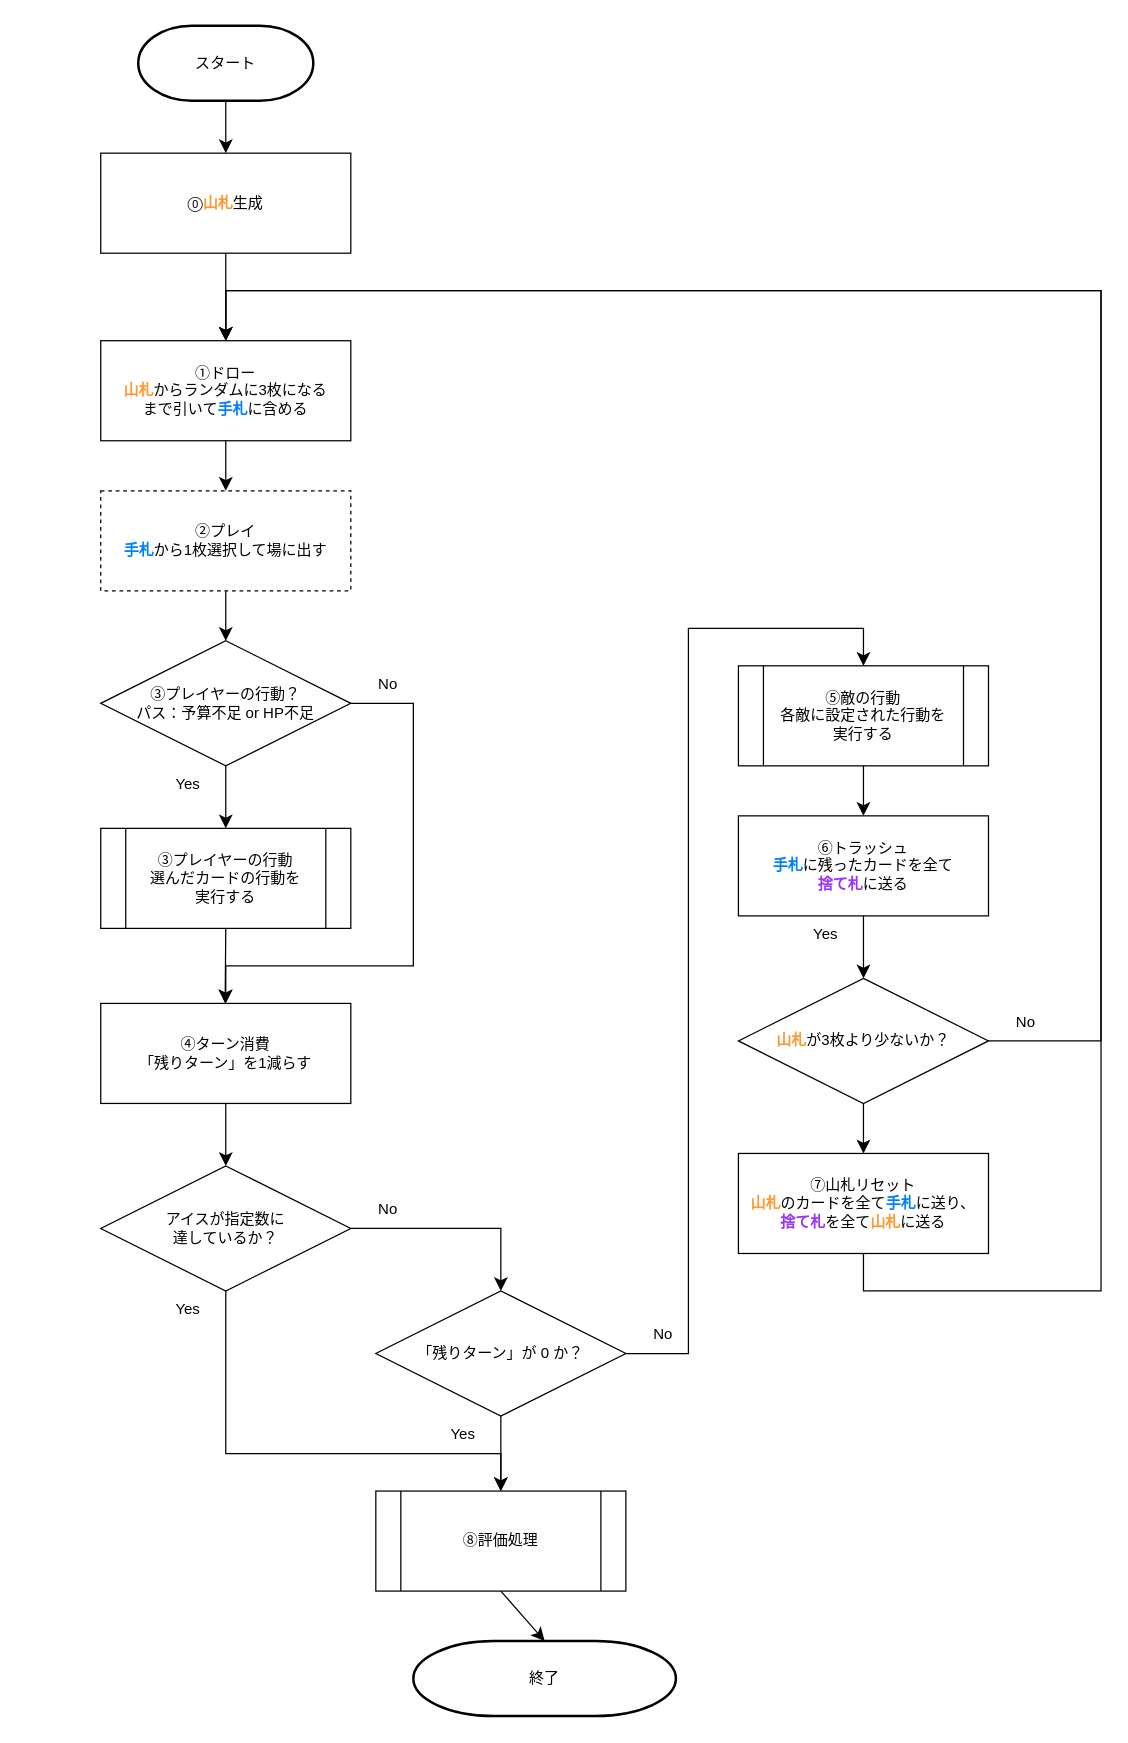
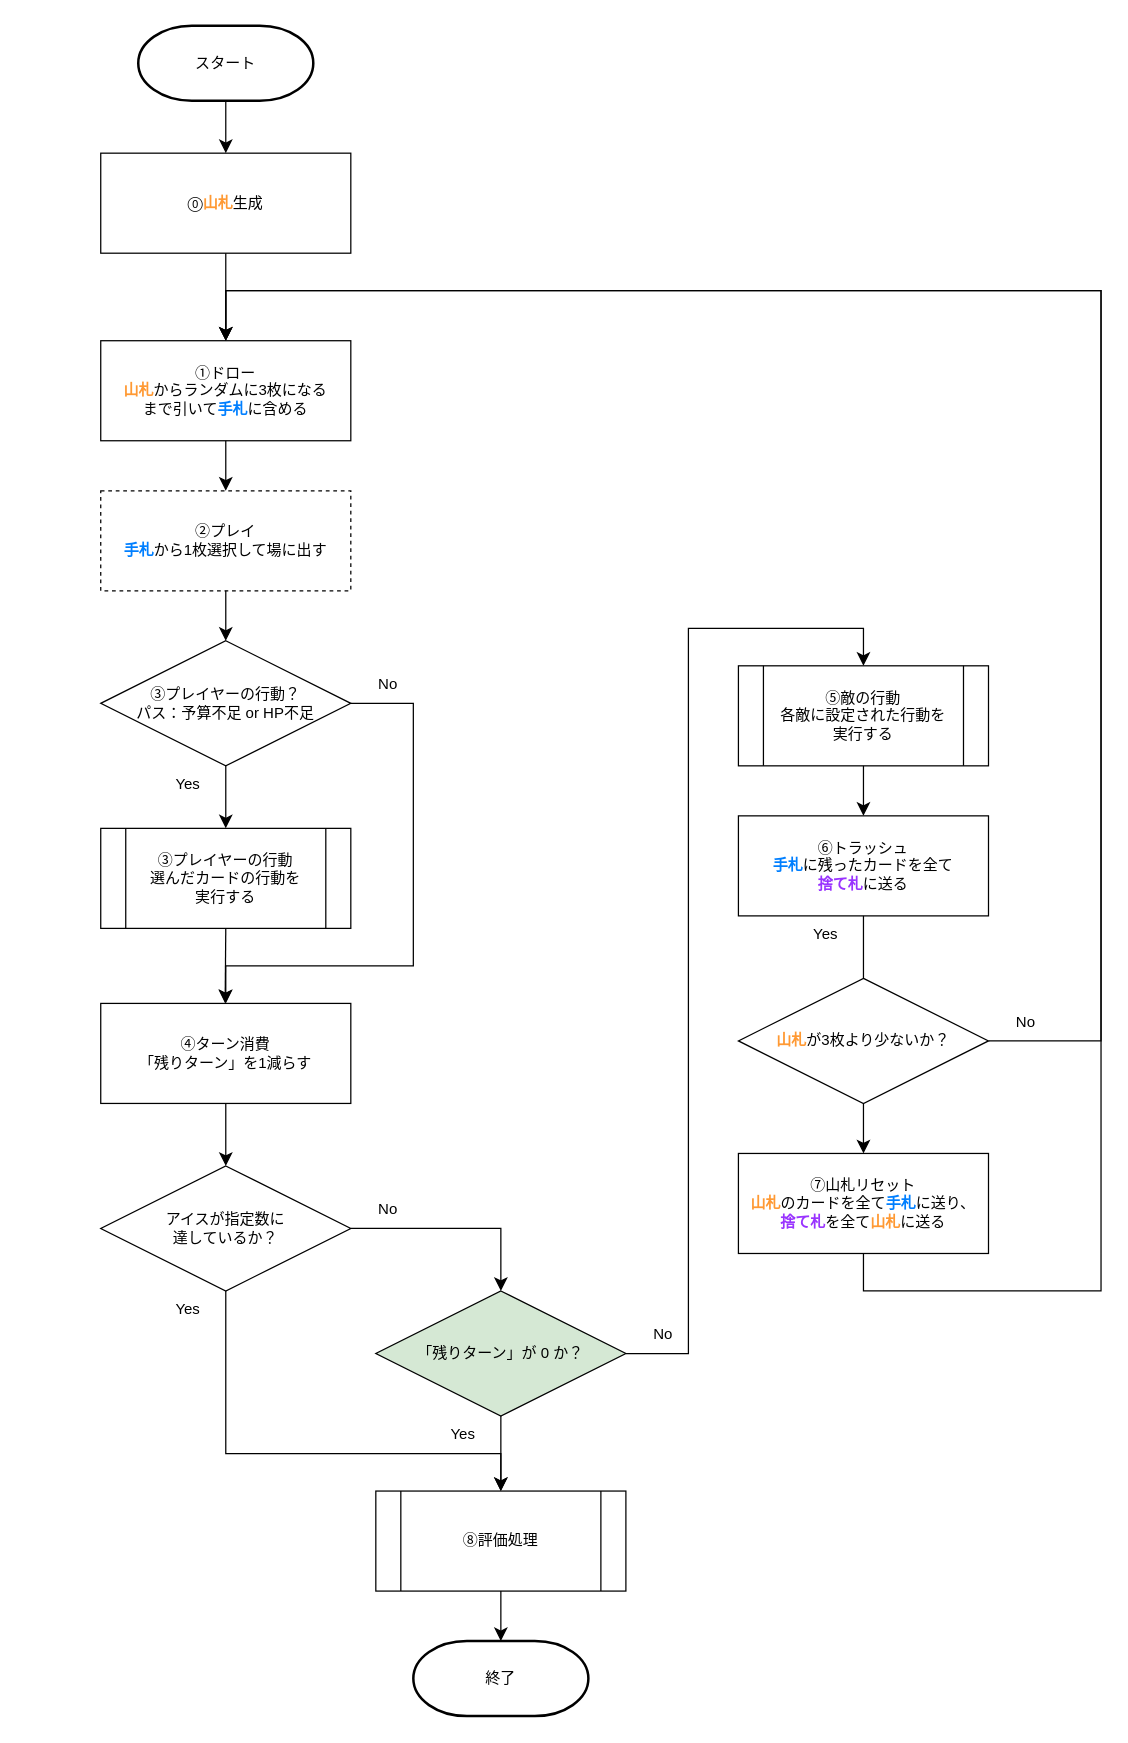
  <mxCell id="0" />
  <mxCell id="1" parent="0" />
  <mxCell id="2" value="" style="rounded=0;html=1;jettySize=auto;orthogonalLoop=1;fontSize=11;endArrow=block;endFill=0;endSize=8;strokeWidth=1;shadow=0;labelBackgroundColor=none;edgeStyle=orthogonalEdgeStyle;" parent="1" edge="1"><mxGeometry relative="1" as="geometry"><mxPoint x="20" y="162" as="targetPoint" /></mxGeometry></mxCell>
  <mxCell id="3" value="Yes" style="rounded=0;html=1;jettySize=auto;orthogonalLoop=1;fontSize=11;endArrow=block;endFill=0;endSize=8;strokeWidth=1;shadow=0;labelBackgroundColor=none;edgeStyle=orthogonalEdgeStyle;" parent="1" edge="1"><mxGeometry y="20" relative="1" as="geometry"><mxPoint as="offset" /><mxPoint x="20" y="282" as="targetPoint" /></mxGeometry></mxCell>
  <mxCell id="4" value="No" style="edgeStyle=orthogonalEdgeStyle;rounded=0;html=1;jettySize=auto;orthogonalLoop=1;fontSize=11;endArrow=block;endFill=0;endSize=8;strokeWidth=1;shadow=0;labelBackgroundColor=none;" parent="1" edge="1"><mxGeometry y="10" relative="1" as="geometry"><mxPoint as="offset" /><mxPoint x="120" y="202" as="targetPoint" /></mxGeometry></mxCell>
  <mxCell id="5" value="No" style="rounded=0;html=1;jettySize=auto;orthogonalLoop=1;fontSize=11;endArrow=block;endFill=0;endSize=8;strokeWidth=1;shadow=0;labelBackgroundColor=none;edgeStyle=orthogonalEdgeStyle;" parent="1" edge="1"><mxGeometry x="0.333" y="20" relative="1" as="geometry"><mxPoint as="offset" /><mxPoint x="20" y="422" as="targetPoint" /></mxGeometry></mxCell>
  <mxCell id="6" value="Yes" style="edgeStyle=orthogonalEdgeStyle;rounded=0;html=1;jettySize=auto;orthogonalLoop=1;fontSize=11;endArrow=block;endFill=0;endSize=8;strokeWidth=1;shadow=0;labelBackgroundColor=none;" parent="1" edge="1"><mxGeometry y="10" relative="1" as="geometry"><mxPoint as="offset" /><mxPoint x="70" y="322" as="sourcePoint" /></mxGeometry></mxCell>
  <mxCell id="7" value="⓪&lt;b&gt;&lt;span style=&quot;color: rgb(255, 153, 51);&quot;&gt;山札&lt;/span&gt;&lt;/b&gt;生成" style="rounded=0;whiteSpace=wrap;html=1;" parent="1" vertex="1"><mxGeometry x="80" y="122" width="200" height="80" as="geometry" /></mxCell>
  <mxCell id="8" value="&lt;div&gt;①ドロー&lt;/div&gt;&lt;div&gt;&lt;b&gt;&lt;span style=&quot;color: rgb(255, 153, 51);&quot;&gt;山札&lt;/span&gt;&lt;/b&gt;からランダムに3枚になる&lt;/div&gt;&lt;div&gt;まで引いて&lt;b&gt;&lt;span style=&quot;color: rgb(0, 127, 255);&quot;&gt;手札&lt;/span&gt;&lt;/b&gt;に含める&lt;/div&gt;" style="rounded=0;whiteSpace=wrap;html=1;fillColor=#FFFFFF;" parent="1" vertex="1"><mxGeometry x="80" y="272" width="200" height="80" as="geometry" /></mxCell>
  <mxCell id="9" value="&lt;div&gt;②プレイ&lt;/div&gt;&lt;div&gt;&lt;b&gt;&lt;span style=&quot;color: rgb(0, 127, 255);&quot;&gt;手札&lt;/span&gt;&lt;/b&gt;から1枚選択して場に出す&lt;/div&gt;" style="rounded=0;whiteSpace=wrap;html=1;dashed=1;" parent="1" vertex="1"><mxGeometry x="80" y="392" width="200" height="80" as="geometry" /></mxCell>
  <mxCell id="10" value="&lt;div&gt;③プレイヤーの行動&lt;/div&gt;&lt;div&gt;選んだカードの行動を&lt;/div&gt;&lt;div&gt;実行する&lt;/div&gt;" style="shape=process;whiteSpace=wrap;html=1;backgroundOutline=1;" parent="1" vertex="1"><mxGeometry x="80" y="662" width="200" height="80" as="geometry" /></mxCell>
  <mxCell id="11" value="④ターン消費&lt;div&gt;「残りターン」を1減らす&lt;/div&gt;" style="rounded=0;whiteSpace=wrap;html=1;" parent="1" vertex="1"><mxGeometry x="80" y="802" width="200" height="80" as="geometry" /></mxCell>
  <mxCell id="12" value="&lt;div&gt;③プレイヤーの行動？&lt;/div&gt;&lt;div&gt;パス：予算不足 or HP不足&lt;/div&gt;" style="rhombus;whiteSpace=wrap;html=1;" parent="1" vertex="1"><mxGeometry x="80" y="512" width="200" height="100" as="geometry" /></mxCell>
  <mxCell id="13" value="" style="endArrow=classic;html=1;rounded=0;fontSize=12;startSize=8;endSize=8;curved=1;exitX=0.5;exitY=1;exitDx=0;exitDy=0;" parent="1" source="7" edge="1"><mxGeometry width="50" height="50" relative="1" as="geometry"><mxPoint x="140" y="612" as="sourcePoint" /><mxPoint x="180" y="272" as="targetPoint" /></mxGeometry></mxCell>
  <mxCell id="14" value="" style="endArrow=classic;html=1;rounded=0;fontSize=12;startSize=8;endSize=8;curved=1;exitX=0.5;exitY=1;exitDx=0;exitDy=0;exitPerimeter=0;" parent="1" source="35" edge="1"><mxGeometry width="50" height="50" relative="1" as="geometry"><mxPoint x="180" y="82" as="sourcePoint" /><mxPoint x="180" y="122" as="targetPoint" /></mxGeometry></mxCell>
  <mxCell id="15" value="" style="endArrow=classic;html=1;rounded=0;fontSize=12;startSize=8;endSize=8;curved=1;exitX=0.5;exitY=1;exitDx=0;exitDy=0;entryX=0.5;entryY=0;entryDx=0;entryDy=0;" parent="1" source="8" target="9" edge="1"><mxGeometry width="50" height="50" relative="1" as="geometry"><mxPoint x="200" y="252" as="sourcePoint" /><mxPoint x="200" y="292" as="targetPoint" /></mxGeometry></mxCell>
  <mxCell id="16" value="" style="endArrow=classic;html=1;rounded=0;fontSize=12;startSize=8;endSize=8;curved=1;exitX=0.5;exitY=1;exitDx=0;exitDy=0;entryX=0.5;entryY=0;entryDx=0;entryDy=0;" parent="1" source="9" target="12" edge="1"><mxGeometry width="50" height="50" relative="1" as="geometry"><mxPoint x="210" y="262" as="sourcePoint" /><mxPoint x="210" y="302" as="targetPoint" /></mxGeometry></mxCell>
  <mxCell id="17" value="" style="endArrow=classic;html=1;rounded=0;fontSize=12;startSize=8;endSize=8;curved=1;entryX=0.5;entryY=0;entryDx=0;entryDy=0;" parent="1" target="10" edge="1"><mxGeometry width="50" height="50" relative="1" as="geometry"><mxPoint x="180" y="612" as="sourcePoint" /><mxPoint x="220" y="312" as="targetPoint" /></mxGeometry></mxCell>
  <mxCell id="18" value="" style="edgeStyle=segmentEdgeStyle;endArrow=classic;html=1;curved=0;rounded=0;endSize=8;startSize=8;fontSize=12;exitX=1;exitY=0.5;exitDx=0;exitDy=0;entryX=0.5;entryY=0;entryDx=0;entryDy=0;" parent="1" source="12" target="11" edge="1"><mxGeometry width="50" height="50" relative="1" as="geometry"><mxPoint x="140" y="612" as="sourcePoint" /><mxPoint x="190" y="562" as="targetPoint" /><Array as="points"><mxPoint x="330" y="562" /><mxPoint x="330" y="772" /><mxPoint x="180" y="772" /></Array></mxGeometry></mxCell>
  <mxCell id="19" value="" style="endArrow=classic;html=1;rounded=0;fontSize=12;startSize=8;endSize=8;curved=1;exitX=0.5;exitY=1;exitDx=0;exitDy=0;entryX=0.5;entryY=0;entryDx=0;entryDy=0;" parent="1" source="10" edge="1"><mxGeometry width="50" height="50" relative="1" as="geometry"><mxPoint x="179.5" y="762" as="sourcePoint" /><mxPoint x="179.5" y="802" as="targetPoint" /></mxGeometry></mxCell>
  <mxCell id="20" value="No" style="text;html=1;align=center;verticalAlign=middle;whiteSpace=wrap;rounded=0;" parent="1" vertex="1"><mxGeometry x="280" y="532" width="60" height="30" as="geometry" /></mxCell>
  <mxCell id="21" value="Yes" style="text;html=1;align=center;verticalAlign=middle;whiteSpace=wrap;rounded=0;" parent="1" vertex="1"><mxGeometry x="120" y="612" width="60" height="30" as="geometry" /></mxCell>
- <mxCell id="22" value="&lt;div&gt;「残りターン」が 0 か？&lt;/div&gt;" style="rhombus;whiteSpace=wrap;html=1;" parent="1" vertex="1"><mxGeometry x="300" y="1032" width="200" height="100" as="geometry" /></mxCell>
+ <mxCell id="22" value="&lt;div&gt;「残りターン」が 0 か？&lt;/div&gt;" style="rhombus;whiteSpace=wrap;html=1;fillColor=#d5e8d4;" parent="1" vertex="1"><mxGeometry x="300" y="1032" width="200" height="100" as="geometry" /></mxCell>
  <mxCell id="23" value="&lt;div&gt;⑧評価処理&lt;/div&gt;" style="shape=process;whiteSpace=wrap;html=1;backgroundOutline=1;" parent="1" vertex="1"><mxGeometry x="300" y="1192" width="200" height="80" as="geometry" /></mxCell>
  <mxCell id="24" value="⑥トラッシュ&lt;div&gt;&lt;b&gt;&lt;span style=&quot;color: rgb(0, 127, 255);&quot;&gt;手札&lt;/span&gt;&lt;/b&gt;に残ったカードを全て&lt;/div&gt;&lt;div&gt;&lt;b&gt;&lt;span style=&quot;color: rgb(153, 51, 255);&quot;&gt;捨て札&lt;/span&gt;&lt;/b&gt;に送る&lt;/div&gt;" style="rounded=0;whiteSpace=wrap;html=1;" parent="1" vertex="1"><mxGeometry x="590" y="652" width="200" height="80" as="geometry" /></mxCell>
  <mxCell id="25" value="⑦山札リセット&lt;div&gt;&lt;b&gt;&lt;span style=&quot;color: rgb(255, 153, 51);&quot;&gt;山札&lt;/span&gt;&lt;/b&gt;のカードを全て&lt;b&gt;&lt;span style=&quot;color: rgb(0, 127, 255);&quot;&gt;手札&lt;/span&gt;&lt;/b&gt;に送り、&lt;/div&gt;&lt;div&gt;&lt;b&gt;&lt;span style=&quot;color: rgb(153, 51, 255);&quot;&gt;捨て札&lt;/span&gt;&lt;/b&gt;を全て&lt;b&gt;&lt;span style=&quot;color: rgb(255, 153, 51);&quot;&gt;山札&lt;/span&gt;&lt;/b&gt;に送る&lt;/div&gt;" style="rounded=0;whiteSpace=wrap;html=1;" parent="1" vertex="1"><mxGeometry x="590" y="922" width="200" height="80" as="geometry" /></mxCell>
  <mxCell id="26" value="&lt;b&gt;&lt;span style=&quot;color: rgb(255, 153, 51);&quot;&gt;山札&lt;/span&gt;&lt;/b&gt;が3枚より少ないか？" style="rhombus;whiteSpace=wrap;html=1;" parent="1" vertex="1"><mxGeometry x="590" y="782" width="200" height="100" as="geometry" /></mxCell>
  <mxCell id="27" value="Yes" style="text;html=1;align=center;verticalAlign=middle;whiteSpace=wrap;rounded=0;" parent="1" vertex="1"><mxGeometry x="630" y="732" width="60" height="30" as="geometry" /></mxCell>
  <mxCell id="28" value="No" style="text;html=1;align=center;verticalAlign=middle;whiteSpace=wrap;rounded=0;" parent="1" vertex="1"><mxGeometry x="790" y="802" width="60" height="30" as="geometry" /></mxCell>
- <mxCell id="29" value="" style="endArrow=classic;html=1;rounded=0;fontSize=12;startSize=8;endSize=8;curved=1;exitX=0.5;exitY=1;exitDx=0;exitDy=0;entryX=0.5;entryY=0;entryDx=0;entryDy=0;" parent="1" source="24" target="26" edge="1"><mxGeometry width="50" height="50" relative="1" as="geometry"><mxPoint x="830" y="632" as="sourcePoint" /><mxPoint x="830" y="672" as="targetPoint" /></mxGeometry></mxCell>
+ <mxCell id="29" value="" style="endArrow=none;html=1;rounded=0;fontSize=12;startSize=8;endSize=8;curved=1;exitX=0.5;exitY=1;exitDx=0;exitDy=0;entryX=0.5;entryY=0;entryDx=0;entryDy=0;" parent="1" source="24" target="26" edge="1"><mxGeometry width="50" height="50" relative="1" as="geometry"><mxPoint x="830" y="632" as="sourcePoint" /><mxPoint x="830" y="672" as="targetPoint" /></mxGeometry></mxCell>
  <mxCell id="30" value="" style="endArrow=classic;html=1;rounded=0;fontSize=12;startSize=8;endSize=8;curved=1;exitX=0.5;exitY=1;exitDx=0;exitDy=0;entryX=0.5;entryY=0;entryDx=0;entryDy=0;" parent="1" source="26" target="25" edge="1"><mxGeometry width="50" height="50" relative="1" as="geometry"><mxPoint x="810" y="627" as="sourcePoint" /><mxPoint x="810" y="672" as="targetPoint" /></mxGeometry></mxCell>
  <mxCell id="31" value="" style="edgeStyle=segmentEdgeStyle;endArrow=classic;html=1;curved=0;rounded=0;endSize=8;startSize=8;fontSize=12;exitX=1;exitY=0.5;exitDx=0;exitDy=0;entryX=0.5;entryY=0;entryDx=0;entryDy=0;" parent="1" source="26" target="8" edge="1"><mxGeometry width="50" height="50" relative="1" as="geometry"><mxPoint x="580" y="612" as="sourcePoint" /><mxPoint x="630" y="562" as="targetPoint" /><Array as="points"><mxPoint x="880" y="832" /><mxPoint x="880" y="232" /><mxPoint x="180" y="232" /></Array></mxGeometry></mxCell>
  <mxCell id="32" value="" style="edgeStyle=segmentEdgeStyle;endArrow=classic;html=1;curved=0;rounded=0;endSize=8;startSize=8;fontSize=12;exitX=0.5;exitY=1;exitDx=0;exitDy=0;entryX=0.5;entryY=0;entryDx=0;entryDy=0;" parent="1" source="25" target="8" edge="1"><mxGeometry width="50" height="50" relative="1" as="geometry"><mxPoint x="580" y="612" as="sourcePoint" /><mxPoint x="630" y="562" as="targetPoint" /><Array as="points"><mxPoint x="690" y="1032" /><mxPoint x="880" y="1032" /><mxPoint x="880" y="232" /><mxPoint x="180" y="232" /></Array></mxGeometry></mxCell>
- <mxCell id="33" value="終了" style="strokeWidth=2;html=1;shape=mxgraph.flowchart.terminator;whiteSpace=wrap;" parent="1" vertex="1"><mxGeometry x="330" y="1312" width="210" height="60" as="geometry" /></mxCell>
+ <mxCell id="33" value="終了" style="strokeWidth=2;html=1;shape=mxgraph.flowchart.terminator;whiteSpace=wrap;" parent="1" vertex="1"><mxGeometry x="330" y="1312" width="140" height="60" as="geometry" /></mxCell>
  <mxCell id="34" value="" style="endArrow=classic;html=1;rounded=0;fontSize=12;startSize=8;endSize=8;curved=1;entryX=0.5;entryY=0;entryDx=0;entryDy=0;exitX=0.5;exitY=1;exitDx=0;exitDy=0;entryPerimeter=0;" parent="1" source="23" target="33" edge="1"><mxGeometry width="50" height="50" relative="1" as="geometry"><mxPoint x="570" y="502" as="sourcePoint" /><mxPoint x="570" y="547" as="targetPoint" /></mxGeometry></mxCell>
  <mxCell id="35" value="スタート" style="strokeWidth=2;html=1;shape=mxgraph.flowchart.terminator;whiteSpace=wrap;" parent="1" vertex="1"><mxGeometry x="110" y="20" width="140" height="60" as="geometry" /></mxCell>
  <mxCell id="36" value="⑤敵の行動&lt;div&gt;各敵に設定された行動を&lt;/div&gt;&lt;div&gt;実行する&lt;/div&gt;" style="shape=process;whiteSpace=wrap;html=1;backgroundOutline=1;" parent="1" vertex="1"><mxGeometry x="590" y="532" width="200" height="80" as="geometry" /></mxCell>
  <mxCell id="37" value="&lt;div&gt;アイスが指定数に&lt;/div&gt;&lt;div&gt;達しているか？&lt;/div&gt;" style="rhombus;whiteSpace=wrap;html=1;" vertex="1" parent="1"><mxGeometry x="80" y="932" width="200" height="100" as="geometry" /></mxCell>
  <mxCell id="38" value="" style="endArrow=classic;html=1;rounded=0;fontSize=12;startSize=8;endSize=8;curved=1;exitX=0.5;exitY=1;exitDx=0;exitDy=0;" edge="1" parent="1" source="11"><mxGeometry width="50" height="50" relative="1" as="geometry"><mxPoint x="180" y="1032" as="sourcePoint" /><mxPoint x="180" y="932" as="targetPoint" /></mxGeometry></mxCell>
  <mxCell id="39" value="" style="edgeStyle=segmentEdgeStyle;endArrow=classic;html=1;curved=0;rounded=0;endSize=8;startSize=8;entryX=0.5;entryY=0;entryDx=0;entryDy=0;" edge="1" parent="1" target="23"><mxGeometry width="50" height="50" relative="1" as="geometry"><mxPoint x="180" y="1032" as="sourcePoint" /><mxPoint x="400" y="1172" as="targetPoint" /><Array as="points"><mxPoint x="180" y="1162" /><mxPoint x="400" y="1162" /></Array></mxGeometry></mxCell>
  <mxCell id="40" value="" style="endArrow=classic;html=1;rounded=0;fontSize=12;startSize=8;endSize=8;curved=1;exitX=0.5;exitY=1;exitDx=0;exitDy=0;entryX=0.5;entryY=0;entryDx=0;entryDy=0;" edge="1" parent="1" source="22" target="23"><mxGeometry width="50" height="50" relative="1" as="geometry"><mxPoint x="190" y="892" as="sourcePoint" /><mxPoint x="190" y="942" as="targetPoint" /></mxGeometry></mxCell>
  <mxCell id="41" value="" style="edgeStyle=segmentEdgeStyle;endArrow=classic;html=1;curved=0;rounded=0;endSize=8;startSize=8;exitX=1;exitY=0.5;exitDx=0;exitDy=0;entryX=0.5;entryY=0;entryDx=0;entryDy=0;" edge="1" parent="1" source="22" target="36"><mxGeometry width="50" height="50" relative="1" as="geometry"><mxPoint x="490" y="912" as="sourcePoint" /><mxPoint x="540" y="862" as="targetPoint" /><Array as="points"><mxPoint x="550" y="1082" /><mxPoint x="550" y="502" /><mxPoint x="690" y="502" /></Array></mxGeometry></mxCell>
  <mxCell id="42" value="No" style="text;html=1;align=center;verticalAlign=middle;whiteSpace=wrap;rounded=0;" vertex="1" parent="1"><mxGeometry x="500" y="1052" width="60" height="30" as="geometry" /></mxCell>
  <mxCell id="43" value="Yes" style="text;html=1;align=center;verticalAlign=middle;whiteSpace=wrap;rounded=0;" vertex="1" parent="1"><mxGeometry x="340" y="1132" width="60" height="30" as="geometry" /></mxCell>
  <mxCell id="44" value="" style="edgeStyle=segmentEdgeStyle;endArrow=classic;html=1;curved=0;rounded=0;endSize=8;startSize=8;" edge="1" parent="1" source="37" target="22"><mxGeometry width="50" height="50" relative="1" as="geometry"><mxPoint x="490" y="842" as="sourcePoint" /><mxPoint x="540" y="792" as="targetPoint" /></mxGeometry></mxCell>
  <mxCell id="45" value="Yes" style="text;html=1;align=center;verticalAlign=middle;whiteSpace=wrap;rounded=0;" vertex="1" parent="1"><mxGeometry x="120" y="1032" width="60" height="30" as="geometry" /></mxCell>
  <mxCell id="46" value="No" style="text;html=1;align=center;verticalAlign=middle;whiteSpace=wrap;rounded=0;" vertex="1" parent="1"><mxGeometry x="280" y="952" width="60" height="30" as="geometry" /></mxCell>
  <mxCell id="47" value="" style="endArrow=classic;html=1;rounded=0;fontSize=12;startSize=8;endSize=8;curved=1;exitX=0.5;exitY=1;exitDx=0;exitDy=0;" edge="1" parent="1" source="36"><mxGeometry width="50" height="50" relative="1" as="geometry"><mxPoint x="700" y="892" as="sourcePoint" /><mxPoint x="690" y="652" as="targetPoint" /></mxGeometry></mxCell>
